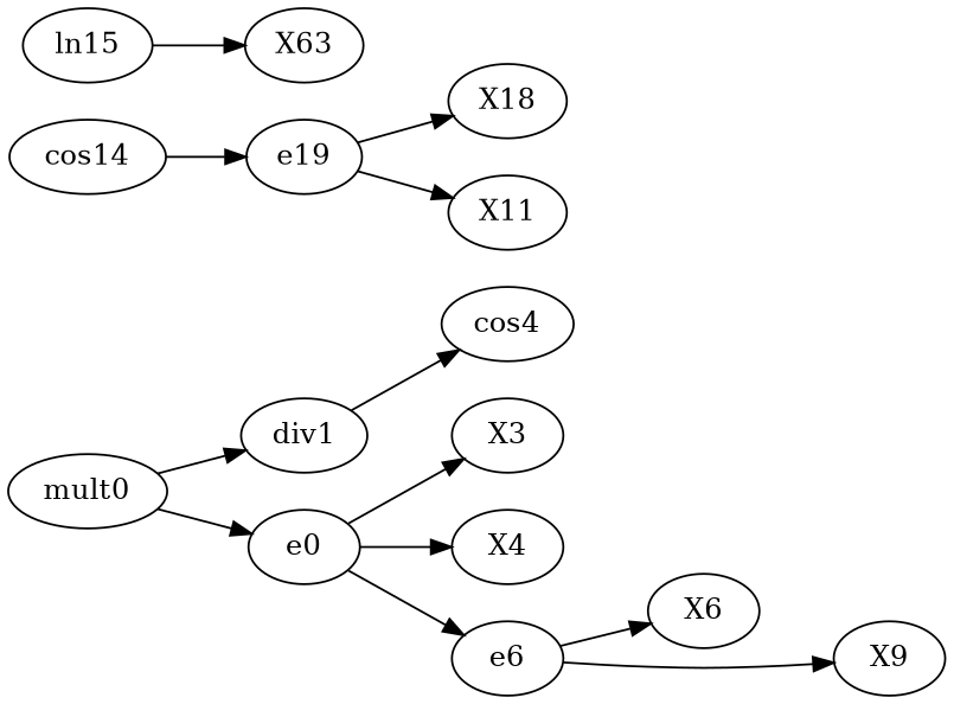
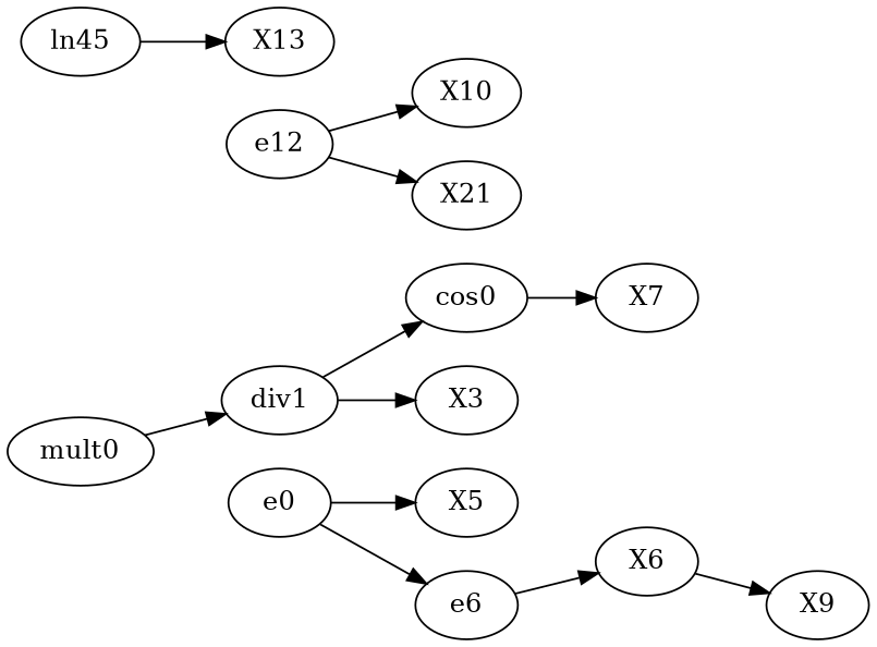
  digraph {
    rankdir=LR
    mult0
    div1
    n3 [label=e0]
    X3
-   cos4
-   X5 [label=X4]
+   cos4 [label=cos0]
+   X5
    e6
+   X7
    n9 [label=X6]
    X9
-   e12 [label=e19]
-   X10 [label=X18]
-   X11
-   cos14
-   ln15
-   X13 [label=X63]
+   e12
+   X10
+   X11 [label=X21]
+   ln15 [label=ln45]
+   X13
    mult0 -> div1
-   mult0 -> n3
-   n3 -> X3
+   div1 -> X3
    div1 -> cos4
    n3 -> X5
    n3 -> e6
+   cos4 -> X7
    e6 -> n9
-   e6 -> X9
+   n9 -> X9
    e12 -> X10
    e12 -> X11
-   cos14 -> e12
    ln15 -> X13
  }
